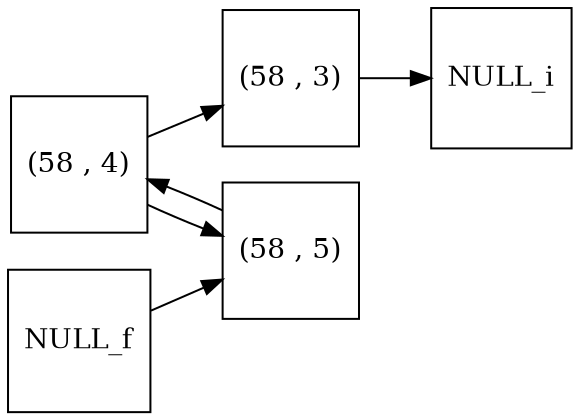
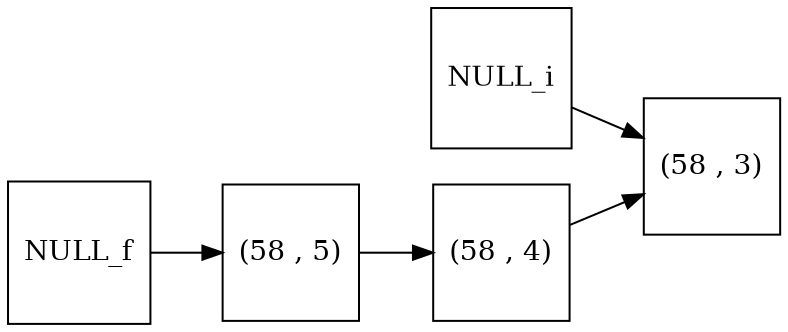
  digraph {
    rankdir=LR
    node [shape=square]
    n1 [label="(58 , 3)"]
    NULL_i
    n3 [label="(58 , 4)"]
    n4 [label="(58 , 5)"]
    NULL_f
-   n1 -> NULL_i
+   NULL_i -> n1
    n3 -> n1
-   n3 -> n4
    n4 -> n3
    NULL_f -> n4
  }
